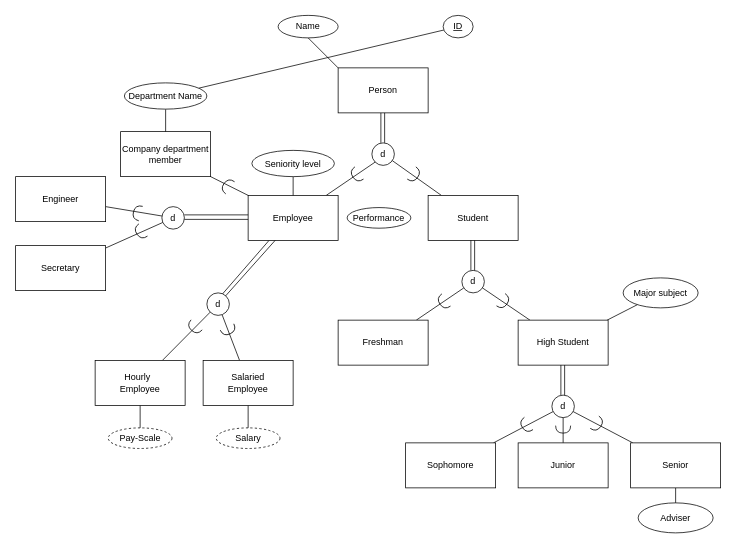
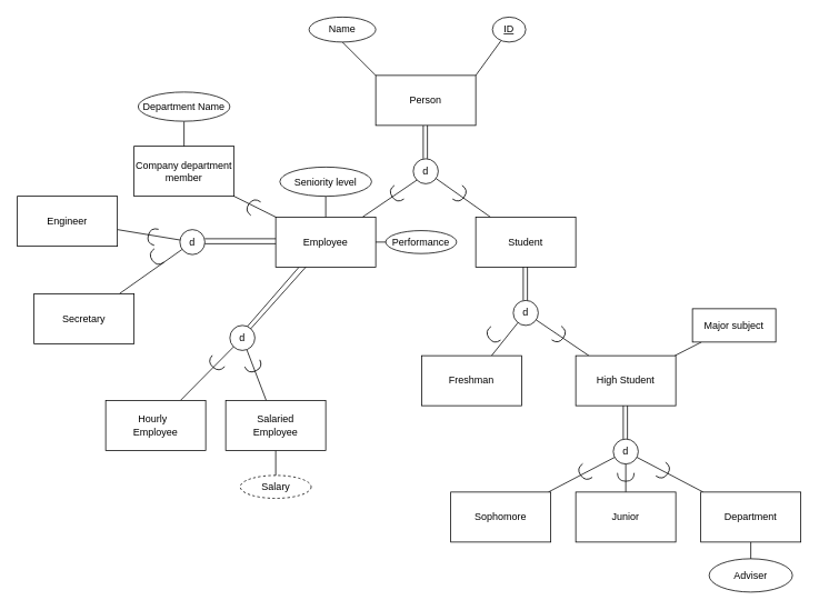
  <mxCell id="0" />
  <mxCell id="1" parent="0" />
  <mxCell id="2" style="edgeStyle=none;rounded=0;orthogonalLoop=1;jettySize=auto;html=1;entryX=0.5;entryY=0;entryDx=0;entryDy=0;startArrow=none;startFill=0;endArrow=none;endFill=0;" parent="1" edge="1"><mxGeometry relative="1" as="geometry"><mxPoint x="507" y="150" as="sourcePoint" /><mxPoint x="507" y="190" as="targetPoint" /></mxGeometry></mxCell>
  <mxCell id="3" value="Person" style="rounded=0;whiteSpace=wrap;html=1;shadow=0;sketch=0;fillColor=default;gradientColor=none;" parent="1" vertex="1"><mxGeometry x="450" y="90" width="120" height="60" as="geometry" /></mxCell>
  <mxCell id="4" style="edgeStyle=none;rounded=0;orthogonalLoop=1;jettySize=auto;html=1;exitX=0.5;exitY=1;exitDx=0;exitDy=0;entryX=0;entryY=0;entryDx=0;entryDy=0;startArrow=none;startFill=0;endArrow=none;endFill=0;" parent="1" source="5" target="3" edge="1"><mxGeometry relative="1" as="geometry" /></mxCell>
  <mxCell id="5" value="Name" style="ellipse;whiteSpace=wrap;html=1;shadow=0;sketch=0;fillColor=default;gradientColor=none;" parent="1" vertex="1"><mxGeometry x="370" y="20" width="80" height="30" as="geometry" /></mxCell>
- <mxCell id="6" style="edgeStyle=none;rounded=0;orthogonalLoop=1;jettySize=auto;html=1;startArrow=none;startFill=0;endArrow=none;endFill=0;" parent="1" source="7" target="56" edge="1"><mxGeometry relative="1" as="geometry" /></mxCell>
+ <mxCell id="6" style="edgeStyle=none;rounded=0;orthogonalLoop=1;jettySize=auto;html=1;entryX=1;entryY=0;entryDx=0;entryDy=0;startArrow=none;startFill=0;endArrow=none;endFill=0;" parent="1" source="7" target="3" edge="1"><mxGeometry relative="1" as="geometry" /></mxCell>
  <mxCell id="7" value="&lt;u&gt;ID&lt;/u&gt;" style="ellipse;whiteSpace=wrap;html=1;shadow=0;sketch=0;fillColor=default;gradientColor=none;" parent="1" vertex="1"><mxGeometry x="590" y="20" width="40" height="30" as="geometry" /></mxCell>
  <mxCell id="8" value="d" style="ellipse;whiteSpace=wrap;html=1;aspect=fixed;shadow=0;sketch=0;fillColor=default;gradientColor=none;" parent="1" vertex="1"><mxGeometry x="495" y="190" width="30" height="30" as="geometry" /></mxCell>
  <mxCell id="9" style="edgeStyle=none;rounded=0;orthogonalLoop=1;jettySize=auto;html=1;entryX=0.5;entryY=0;entryDx=0;entryDy=0;startArrow=none;startFill=0;endArrow=none;endFill=0;" parent="1" edge="1"><mxGeometry relative="1" as="geometry"><mxPoint x="512" y="150" as="sourcePoint" /><mxPoint x="512" y="190" as="targetPoint" /></mxGeometry></mxCell>
  <mxCell id="10" style="edgeStyle=none;rounded=0;orthogonalLoop=1;jettySize=auto;html=1;startArrow=none;startFill=0;endArrow=none;endFill=0;" parent="1" source="11" target="8" edge="1"><mxGeometry relative="1" as="geometry" /></mxCell>
  <mxCell id="11" value="Student" style="rounded=0;whiteSpace=wrap;html=1;shadow=0;sketch=0;fillColor=default;gradientColor=none;" parent="1" vertex="1"><mxGeometry x="570" y="260" width="120" height="60" as="geometry" /></mxCell>
  <mxCell id="12" style="edgeStyle=none;rounded=0;orthogonalLoop=1;jettySize=auto;html=1;entryX=0;entryY=1;entryDx=0;entryDy=0;startArrow=none;startFill=0;endArrow=none;endFill=0;" parent="1" source="15" target="8" edge="1"><mxGeometry relative="1" as="geometry" /></mxCell>
  <mxCell id="13" style="edgeStyle=none;rounded=0;orthogonalLoop=1;jettySize=auto;html=1;startArrow=none;startFill=0;endArrow=none;endFill=0;" parent="1" source="15" target="54" edge="1"><mxGeometry relative="1" as="geometry" /></mxCell>
  <mxCell id="14" style="edgeStyle=none;rounded=0;orthogonalLoop=1;jettySize=auto;html=1;startArrow=none;startFill=0;endArrow=none;endFill=0;" parent="1" edge="1"><mxGeometry relative="1" as="geometry"><mxPoint x="357.926" y="320" as="sourcePoint" /><mxPoint x="293.868" y="393.703" as="targetPoint" /></mxGeometry></mxCell>
  <mxCell id="15" value="Employee" style="rounded=0;whiteSpace=wrap;html=1;shadow=0;sketch=0;fillColor=default;gradientColor=none;" parent="1" vertex="1"><mxGeometry x="330" y="260" width="120" height="60" as="geometry" /></mxCell>
  <mxCell id="16" style="edgeStyle=none;rounded=0;orthogonalLoop=1;jettySize=auto;html=1;entryX=0.5;entryY=0;entryDx=0;entryDy=0;startArrow=none;startFill=0;endArrow=none;endFill=0;" parent="1" edge="1"><mxGeometry relative="1" as="geometry"><mxPoint x="627" y="320" as="sourcePoint" /><mxPoint x="627" y="360" as="targetPoint" /></mxGeometry></mxCell>
  <mxCell id="17" value="d" style="ellipse;whiteSpace=wrap;html=1;aspect=fixed;shadow=0;sketch=0;fillColor=default;gradientColor=none;" parent="1" vertex="1"><mxGeometry x="615" y="360" width="30" height="30" as="geometry" /></mxCell>
  <mxCell id="18" style="edgeStyle=none;rounded=0;orthogonalLoop=1;jettySize=auto;html=1;entryX=0.5;entryY=0;entryDx=0;entryDy=0;startArrow=none;startFill=0;endArrow=none;endFill=0;" parent="1" edge="1"><mxGeometry relative="1" as="geometry"><mxPoint x="632" y="320" as="sourcePoint" /><mxPoint x="632" y="360" as="targetPoint" /></mxGeometry></mxCell>
  <mxCell id="19" style="edgeStyle=none;rounded=0;orthogonalLoop=1;jettySize=auto;html=1;startArrow=none;startFill=0;endArrow=none;endFill=0;" parent="1" source="21" target="17" edge="1"><mxGeometry relative="1" as="geometry"><mxPoint x="642.249" y="379.999" as="targetPoint" /></mxGeometry></mxCell>
  <mxCell id="20" style="edgeStyle=none;rounded=0;orthogonalLoop=1;jettySize=auto;html=1;startArrow=none;startFill=0;endArrow=none;endFill=0;" parent="1" source="21" target="24" edge="1"><mxGeometry relative="1" as="geometry" /></mxCell>
  <mxCell id="21" value="High Student" style="rounded=0;whiteSpace=wrap;html=1;shadow=0;sketch=0;fillColor=default;gradientColor=none;" parent="1" vertex="1"><mxGeometry x="690" y="426.34" width="120" height="60" as="geometry" /></mxCell>
  <mxCell id="22" style="edgeStyle=none;rounded=0;orthogonalLoop=1;jettySize=auto;html=1;startArrow=none;startFill=0;endArrow=none;endFill=0;" parent="1" source="23" target="17" edge="1"><mxGeometry relative="1" as="geometry"><mxPoint x="619.393" y="381.947" as="targetPoint" /></mxGeometry></mxCell>
- <mxCell id="23" value="Freshman" style="rounded=0;whiteSpace=wrap;html=1;shadow=0;sketch=0;fillColor=default;gradientColor=none;" parent="1" vertex="1"><mxGeometry x="450" y="426.34" width="120" height="60" as="geometry" /></mxCell>
- <mxCell id="24" value="Major subject" style="ellipse;whiteSpace=wrap;html=1;shadow=0;sketch=0;fillColor=default;gradientColor=none;" parent="1" vertex="1"><mxGeometry x="830" y="370" width="100" height="40" as="geometry" /></mxCell>
+ <mxCell id="23" value="Freshman" style="rounded=0;whiteSpace=wrap;html=1;shadow=0;sketch=0;fillColor=default;gradientColor=none;" parent="1" vertex="1"><mxGeometry x="505" y="426.34" width="120" height="60" as="geometry" /></mxCell>
+ <mxCell id="24" value="Major subject" style="whiteSpace=wrap;html=1;shadow=0;sketch=0;fillColor=default;gradientColor=none;rounded=0;" parent="1" vertex="1"><mxGeometry x="830" y="370" width="100" height="40" as="geometry" /></mxCell>
  <mxCell id="25" style="edgeStyle=none;rounded=0;orthogonalLoop=1;jettySize=auto;html=1;entryX=0.5;entryY=0;entryDx=0;entryDy=0;startArrow=none;startFill=0;endArrow=none;endFill=0;" parent="1" edge="1"><mxGeometry relative="1" as="geometry"><mxPoint x="747" y="486.34" as="sourcePoint" /><mxPoint x="747" y="526.34" as="targetPoint" /></mxGeometry></mxCell>
  <mxCell id="26" style="edgeStyle=none;rounded=0;orthogonalLoop=1;jettySize=auto;html=1;entryX=0.5;entryY=0;entryDx=0;entryDy=0;startArrow=none;startFill=0;endArrow=none;endFill=0;" parent="1" source="27" target="29" edge="1"><mxGeometry relative="1" as="geometry" /></mxCell>
  <mxCell id="27" value="d" style="ellipse;whiteSpace=wrap;html=1;aspect=fixed;shadow=0;sketch=0;fillColor=default;gradientColor=none;" parent="1" vertex="1"><mxGeometry x="735" y="526.34" width="30" height="30" as="geometry" /></mxCell>
  <mxCell id="28" style="edgeStyle=none;rounded=0;orthogonalLoop=1;jettySize=auto;html=1;entryX=0.5;entryY=0;entryDx=0;entryDy=0;startArrow=none;startFill=0;endArrow=none;endFill=0;" parent="1" edge="1"><mxGeometry relative="1" as="geometry"><mxPoint x="752" y="486.34" as="sourcePoint" /><mxPoint x="752" y="526.34" as="targetPoint" /></mxGeometry></mxCell>
  <mxCell id="29" value="Junior" style="rounded=0;whiteSpace=wrap;html=1;shadow=0;sketch=0;fillColor=default;gradientColor=none;" parent="1" vertex="1"><mxGeometry x="690" y="590" width="120" height="60" as="geometry" /></mxCell>
  <mxCell id="30" style="edgeStyle=none;rounded=0;orthogonalLoop=1;jettySize=auto;html=1;startArrow=none;startFill=0;endArrow=none;endFill=0;" parent="1" source="32" target="27" edge="1"><mxGeometry relative="1" as="geometry" /></mxCell>
  <mxCell id="31" style="edgeStyle=none;rounded=0;orthogonalLoop=1;jettySize=auto;html=1;entryX=0.5;entryY=0;entryDx=0;entryDy=0;startArrow=none;startFill=0;endArrow=none;endFill=0;" parent="1" source="32" target="35" edge="1"><mxGeometry relative="1" as="geometry" /></mxCell>
- <mxCell id="32" value="Senior" style="rounded=0;whiteSpace=wrap;html=1;shadow=0;sketch=0;fillColor=default;gradientColor=none;" parent="1" vertex="1"><mxGeometry x="840" y="590" width="120" height="60" as="geometry" /></mxCell>
+ <mxCell id="32" value="Department" style="rounded=0;whiteSpace=wrap;html=1;shadow=0;sketch=0;fillColor=default;gradientColor=none;" parent="1" vertex="1"><mxGeometry x="840" y="590" width="120" height="60" as="geometry" /></mxCell>
  <mxCell id="33" style="edgeStyle=none;rounded=0;orthogonalLoop=1;jettySize=auto;html=1;startArrow=none;startFill=0;endArrow=none;endFill=0;" parent="1" source="34" target="27" edge="1"><mxGeometry relative="1" as="geometry" /></mxCell>
  <mxCell id="34" value="Sophomore" style="rounded=0;whiteSpace=wrap;html=1;shadow=0;sketch=0;fillColor=default;gradientColor=none;" parent="1" vertex="1"><mxGeometry x="540" y="590" width="120" height="60" as="geometry" /></mxCell>
  <mxCell id="35" value="Adviser" style="ellipse;whiteSpace=wrap;html=1;shadow=0;sketch=0;fillColor=default;gradientColor=none;" parent="1" vertex="1"><mxGeometry x="850" y="670" width="100" height="40" as="geometry" /></mxCell>
  <mxCell id="36" value="" style="shape=requiredInterface;html=1;verticalLabelPosition=bottom;sketch=0;shadow=0;fillColor=default;gradientColor=none;rotation=35;" parent="1" vertex="1"><mxGeometry x="791" y="555.34" width="10" height="20" as="geometry" /></mxCell>
  <mxCell id="37" value="" style="shape=requiredInterface;html=1;verticalLabelPosition=bottom;sketch=0;shadow=0;fillColor=none;gradientColor=none;rotation=-215;" parent="1" vertex="1"><mxGeometry x="695" y="557" width="10" height="20" as="geometry" /></mxCell>
  <mxCell id="38" value="" style="shape=requiredInterface;html=1;verticalLabelPosition=bottom;sketch=0;shadow=0;fillColor=none;gradientColor=none;rotation=90;" parent="1" vertex="1"><mxGeometry x="745" y="562" width="10" height="20" as="geometry" /></mxCell>
  <mxCell id="39" value="" style="shape=requiredInterface;html=1;verticalLabelPosition=bottom;sketch=0;shadow=0;fillColor=default;gradientColor=none;rotation=35;" parent="1" vertex="1"><mxGeometry x="666" y="392" width="10" height="20" as="geometry" /></mxCell>
  <mxCell id="40" value="" style="shape=requiredInterface;html=1;verticalLabelPosition=bottom;sketch=0;shadow=0;fillColor=none;gradientColor=none;rotation=-215;" parent="1" vertex="1"><mxGeometry x="585" y="392.34" width="10" height="20" as="geometry" /></mxCell>
  <mxCell id="41" value="" style="shape=requiredInterface;html=1;verticalLabelPosition=bottom;sketch=0;shadow=0;fillColor=default;gradientColor=none;rotation=35;" parent="1" vertex="1"><mxGeometry x="547" y="223" width="10" height="20" as="geometry" /></mxCell>
  <mxCell id="42" value="" style="shape=requiredInterface;html=1;verticalLabelPosition=bottom;sketch=0;shadow=0;fillColor=none;gradientColor=none;rotation=-215;" parent="1" vertex="1"><mxGeometry x="469" y="223" width="10" height="20" as="geometry" /></mxCell>
+ <mxCell id="43" style="edgeStyle=none;rounded=0;orthogonalLoop=1;jettySize=auto;html=1;startArrow=none;startFill=0;endArrow=none;endFill=0;" parent="1" source="44" target="15" edge="1"><mxGeometry relative="1" as="geometry" /></mxCell>
  <mxCell id="44" value="Performance" style="ellipse;whiteSpace=wrap;html=1;shadow=0;sketch=0;fillColor=default;gradientColor=none;" parent="1" vertex="1"><mxGeometry x="462" y="276.25" width="85" height="27.5" as="geometry" /></mxCell>
  <mxCell id="45" style="edgeStyle=none;rounded=0;orthogonalLoop=1;jettySize=auto;html=1;startArrow=none;startFill=0;endArrow=none;endFill=0;" parent="1" source="46" target="15" edge="1"><mxGeometry relative="1" as="geometry" /></mxCell>
  <mxCell id="46" value="Seniority level" style="ellipse;whiteSpace=wrap;html=1;shadow=0;sketch=0;fillColor=default;gradientColor=none;" parent="1" vertex="1"><mxGeometry x="335" y="200" width="110" height="35" as="geometry" /></mxCell>
  <mxCell id="47" style="edgeStyle=none;rounded=0;orthogonalLoop=1;jettySize=auto;html=1;startArrow=none;startFill=0;endArrow=none;endFill=0;" parent="1" source="50" target="51" edge="1"><mxGeometry relative="1" as="geometry" /></mxCell>
  <mxCell id="48" style="edgeStyle=none;rounded=0;orthogonalLoop=1;jettySize=auto;html=1;startArrow=none;startFill=0;endArrow=none;endFill=0;" parent="1" source="50" target="52" edge="1"><mxGeometry relative="1" as="geometry" /></mxCell>
  <mxCell id="49" style="edgeStyle=none;rounded=0;orthogonalLoop=1;jettySize=auto;html=1;startArrow=none;startFill=0;endArrow=none;endFill=0;" parent="1" edge="1"><mxGeometry relative="1" as="geometry"><mxPoint x="245" y="286" as="sourcePoint" /><mxPoint x="330" y="286" as="targetPoint" /></mxGeometry></mxCell>
  <mxCell id="50" value="d" style="ellipse;whiteSpace=wrap;html=1;aspect=fixed;shadow=0;sketch=0;fillColor=default;gradientColor=none;" parent="1" vertex="1"><mxGeometry x="215" y="275" width="30" height="30" as="geometry" /></mxCell>
  <mxCell id="51" value="Engineer" style="rounded=0;whiteSpace=wrap;html=1;shadow=0;sketch=0;fillColor=default;gradientColor=none;" parent="1" vertex="1"><mxGeometry x="20" y="235" width="120" height="60" as="geometry" /></mxCell>
- <mxCell id="52" value="Secretary" style="rounded=0;whiteSpace=wrap;html=1;shadow=0;sketch=0;fillColor=default;gradientColor=none;" parent="1" vertex="1"><mxGeometry x="20" y="327" width="120" height="60" as="geometry" /></mxCell>
+ <mxCell id="52" value="Secretary" style="rounded=0;whiteSpace=wrap;html=1;shadow=0;sketch=0;fillColor=default;gradientColor=none;" parent="1" vertex="1"><mxGeometry x="40" y="352" width="120" height="60" as="geometry" /></mxCell>
  <mxCell id="53" style="edgeStyle=none;rounded=0;orthogonalLoop=1;jettySize=auto;html=1;startArrow=none;startFill=0;endArrow=none;endFill=0;" parent="1" edge="1"><mxGeometry relative="1" as="geometry"><mxPoint x="245" y="292" as="sourcePoint" /><mxPoint x="330" y="292" as="targetPoint" /></mxGeometry></mxCell>
  <mxCell id="54" value="Company department member" style="rounded=0;whiteSpace=wrap;html=1;shadow=0;sketch=0;fillColor=default;gradientColor=none;" parent="1" vertex="1"><mxGeometry x="160" y="175" width="120" height="60" as="geometry" /></mxCell>
  <mxCell id="55" style="edgeStyle=none;rounded=0;orthogonalLoop=1;jettySize=auto;html=1;startArrow=none;startFill=0;endArrow=none;endFill=0;" parent="1" source="56" target="54" edge="1"><mxGeometry relative="1" as="geometry" /></mxCell>
  <mxCell id="56" value="Department Name" style="ellipse;whiteSpace=wrap;html=1;shadow=0;sketch=0;fillColor=default;gradientColor=none;" parent="1" vertex="1"><mxGeometry x="165" y="110" width="110" height="35" as="geometry" /></mxCell>
  <mxCell id="57" value="" style="shape=requiredInterface;html=1;verticalLabelPosition=bottom;sketch=0;shadow=0;fillColor=none;gradientColor=none;rotation=-215;" parent="1" vertex="1"><mxGeometry x="181" y="299" width="10" height="20" as="geometry" /></mxCell>
  <mxCell id="58" value="" style="shape=requiredInterface;html=1;verticalLabelPosition=bottom;sketch=0;shadow=0;fillColor=none;gradientColor=none;rotation=-165;" parent="1" vertex="1"><mxGeometry x="177" y="273" width="10" height="20" as="geometry" /></mxCell>
  <mxCell id="59" value="" style="shape=requiredInterface;html=1;verticalLabelPosition=bottom;sketch=0;shadow=0;fillColor=none;gradientColor=none;rotation=-144;" parent="1" vertex="1"><mxGeometry x="297" y="237" width="10" height="20" as="geometry" /></mxCell>
  <mxCell id="60" style="edgeStyle=none;rounded=0;orthogonalLoop=1;jettySize=auto;html=1;startArrow=none;startFill=0;endArrow=none;endFill=0;" parent="1" source="62" target="65" edge="1"><mxGeometry relative="1" as="geometry" /></mxCell>
  <mxCell id="61" style="edgeStyle=none;rounded=0;orthogonalLoop=1;jettySize=auto;html=1;startArrow=none;startFill=0;endArrow=none;endFill=0;" parent="1" source="62" target="67" edge="1"><mxGeometry relative="1" as="geometry" /></mxCell>
  <mxCell id="62" value="d" style="ellipse;whiteSpace=wrap;html=1;aspect=fixed;shadow=0;sketch=0;fillColor=default;gradientColor=none;" parent="1" vertex="1"><mxGeometry x="275" y="390" width="30" height="30" as="geometry" /></mxCell>
  <mxCell id="63" style="edgeStyle=none;rounded=0;orthogonalLoop=1;jettySize=auto;html=1;startArrow=none;startFill=0;endArrow=none;endFill=0;" parent="1" edge="1"><mxGeometry relative="1" as="geometry"><mxPoint x="366.056" y="320" as="sourcePoint" /><mxPoint x="300" y="394" as="targetPoint" /></mxGeometry></mxCell>
- <mxCell id="64" style="edgeStyle=none;rounded=0;orthogonalLoop=1;jettySize=auto;html=1;startArrow=none;startFill=0;endArrow=none;endFill=0;" parent="1" source="65" target="71" edge="1"><mxGeometry relative="1" as="geometry" /></mxCell>
  <mxCell id="65" value="Hourly &amp;nbsp;&lt;br&gt;Employee" style="rounded=0;whiteSpace=wrap;html=1;shadow=0;sketch=0;fillColor=default;gradientColor=none;" parent="1" vertex="1"><mxGeometry x="126" y="480" width="120" height="60" as="geometry" /></mxCell>
  <mxCell id="66" style="edgeStyle=none;rounded=0;orthogonalLoop=1;jettySize=auto;html=1;startArrow=none;startFill=0;endArrow=none;endFill=0;" parent="1" source="67" target="70" edge="1"><mxGeometry relative="1" as="geometry" /></mxCell>
  <mxCell id="67" value="Salaried &lt;br&gt;Employee" style="rounded=0;whiteSpace=wrap;html=1;shadow=0;sketch=0;fillColor=default;gradientColor=none;" parent="1" vertex="1"><mxGeometry x="270" y="480" width="120" height="60" as="geometry" /></mxCell>
  <mxCell id="68" value="" style="shape=requiredInterface;html=1;verticalLabelPosition=bottom;sketch=0;shadow=0;fillColor=none;gradientColor=none;rotation=65;" parent="1" vertex="1"><mxGeometry x="299" y="430" width="10" height="20" as="geometry" /></mxCell>
  <mxCell id="69" value="" style="shape=requiredInterface;html=1;verticalLabelPosition=bottom;sketch=0;shadow=0;fillColor=none;gradientColor=none;rotation=132;" parent="1" vertex="1"><mxGeometry x="253" y="426.34" width="10" height="20" as="geometry" /></mxCell>
  <mxCell id="70" value="Salary" style="ellipse;whiteSpace=wrap;html=1;shadow=0;sketch=0;fillColor=default;gradientColor=none;dashed=1;" parent="1" vertex="1"><mxGeometry x="287.5" y="570" width="85" height="27.5" as="geometry" /></mxCell>
- <mxCell id="71" value="Pay-Scale" style="ellipse;whiteSpace=wrap;html=1;shadow=0;sketch=0;fillColor=default;gradientColor=none;dashed=1;" parent="1" vertex="1"><mxGeometry x="143.5" y="570" width="85" height="27.5" as="geometry" /></mxCell>
